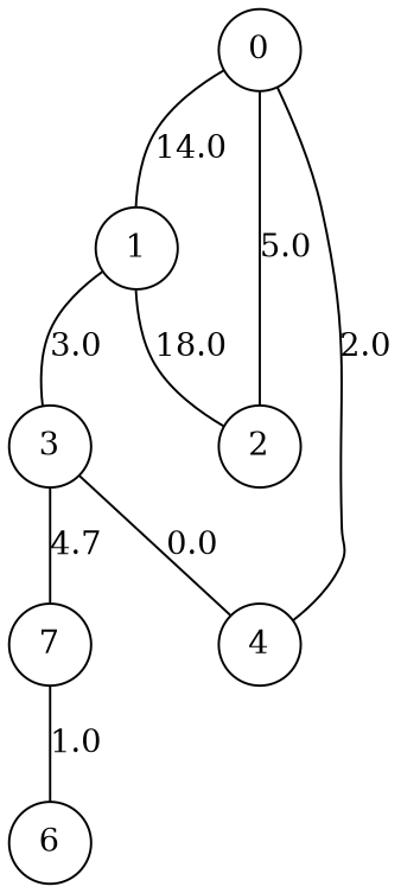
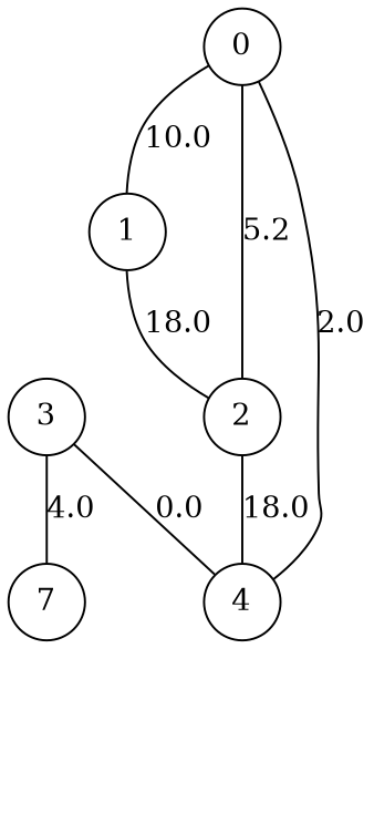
  graph {
    node [shape=circle]
    0
    2
    1
    4
    3
    n6 [label=7]
-   6
-   0 -- 2 [label=5.0]
-   0 -- 1 [label=14.0]
+   0 -- 2 [label=5.2]
+   0 -- 1 [label=10.0]
+   2 -- 4 [label=18.0]
    1 -- 2 [label=18.0]
-   1 -- 3 [label=3.0]
    4 -- 0 [label=2.0]
    3 -- 4 [label=0.0]
-   3 -- n6 [label=4.7]
-   n6 -- 6 [label=1.0]
+   3 -- n6 [label=4.0]
  }
